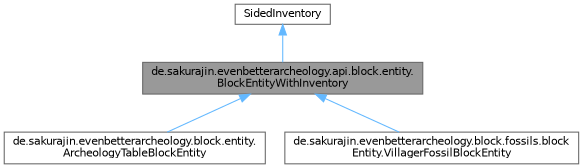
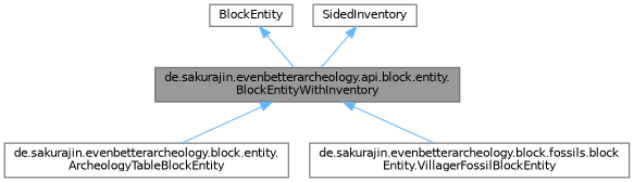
  digraph {
    rankdir=TB
    node [color=gray40 fillcolor=white fontname=Helvetica fontsize=10 shape=box style=filled]
    edge [color=steelblue1 dir=back fontname=Helvetica fontsize=10 labelfontname=Helvetica labelfontsize=10 style=solid]
    n1 [fillcolor=grey60 fontcolor=black height=0.2 label="de.sakurajin.evenbetterarcheology.api.block.entity.\lBlockEntityWithInventory" width=0.4]
    n2 [height=0.2 label="de.sakurajin.evenbetterarcheology.block.entity.\lArcheologyTableBlockEntity" width=0.4]
    n3 [height=0.2 label="de.sakurajin.evenbetterarcheology.block.fossils.block\lEntity.VillagerFossilBlockEntity" width=0.4]
+   n4 [height=0.2 label=BlockEntity width=0.4]
    n5 [height=0.2 label=SidedInventory width=0.4]
    n1 -> n2
    n1 -> n3
+   n4 -> n1
    n5 -> n1
  }
